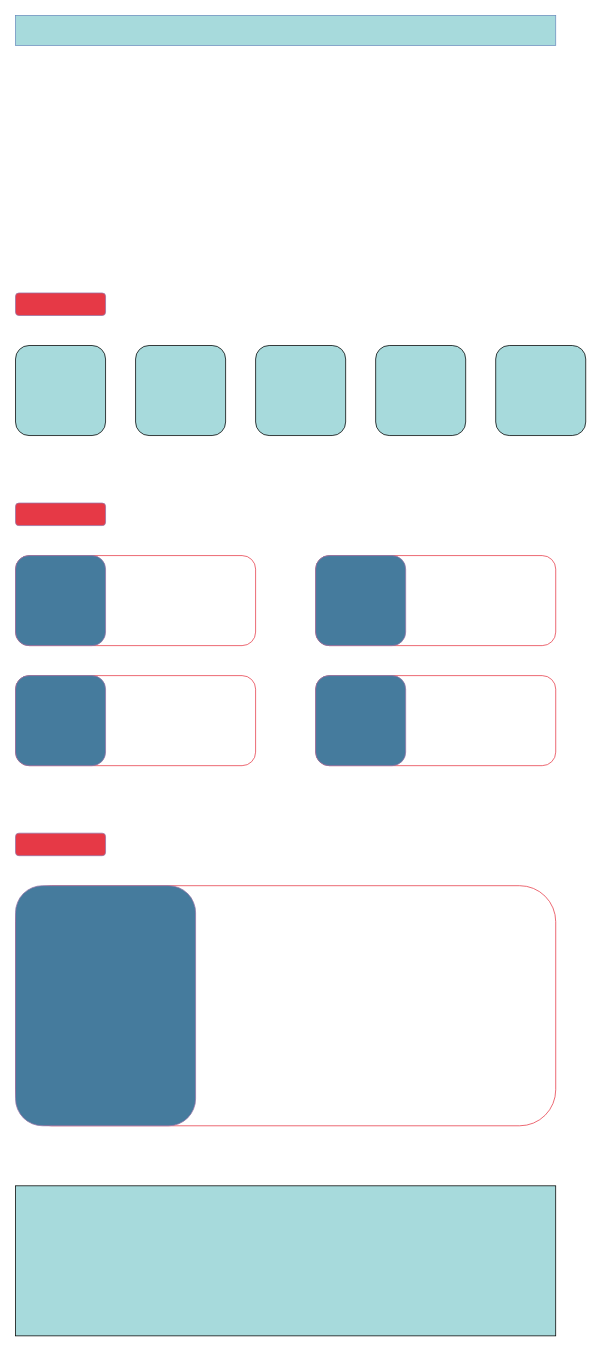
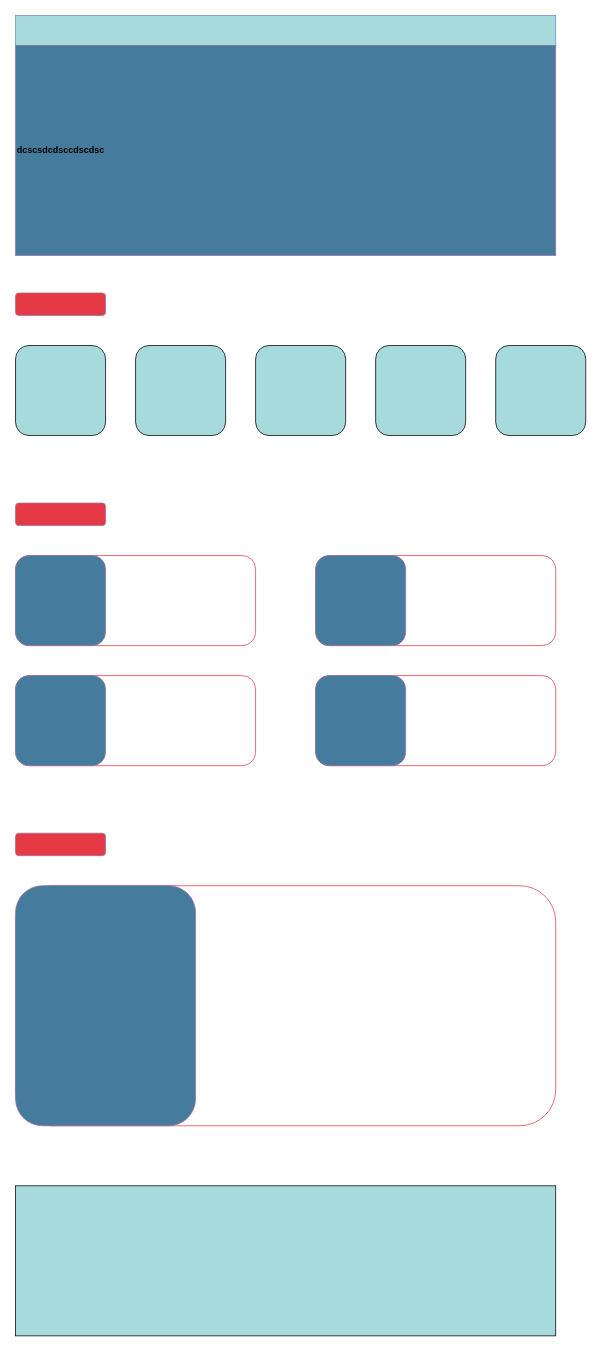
  <mxCell id="0" />
  <mxCell id="1" parent="0" />
  <mxCell id="2" value="" style="rounded=0;whiteSpace=wrap;html=1;fillColor=#a7dadc;strokeColor=#6c8ebf;" vertex="1" parent="1"><mxGeometry x="20" y="20" width="720" height="40" as="geometry" /></mxCell>
  <mxCell id="3" value="" style="rounded=1;whiteSpace=wrap;html=1;fillColor=#A7DADC;strokeColor=default;" vertex="1" parent="1"><mxGeometry x="20" y="460" width="120" height="120" as="geometry" /></mxCell>
  <mxCell id="4" value="" style="rounded=1;whiteSpace=wrap;html=1;fillColor=#A7DADC;" vertex="1" parent="1"><mxGeometry x="340" y="460" width="120" height="120" as="geometry" /></mxCell>
  <mxCell id="5" value="" style="rounded=1;whiteSpace=wrap;html=1;fillColor=#A7DADC;" vertex="1" parent="1"><mxGeometry x="180" y="460" width="120" height="120" as="geometry" /></mxCell>
+ <mxCell id="6" value="&lt;b style=&quot;&quot;&gt;dcscsdcdsccdscdsc&lt;/b&gt;" style="text;html=1;strokeColor=#9673A6;fillColor=#457b9d;align=left;verticalAlign=middle;whiteSpace=wrap;rounded=0;labelBackgroundColor=none;labelBorderColor=none;" vertex="1" parent="1"><mxGeometry x="20" y="60" width="720" height="280" as="geometry" /></mxCell>
  <mxCell id="7" value="" style="rounded=1;whiteSpace=wrap;html=1;strokeColor=#E63946;" vertex="1" parent="1"><mxGeometry x="20" y="740" width="320" height="120" as="geometry" /></mxCell>
  <mxCell id="8" value="" style="rounded=1;whiteSpace=wrap;html=1;strokeColor=#E63946;" vertex="1" parent="1"><mxGeometry x="420" y="740" width="320" height="120" as="geometry" /></mxCell>
  <mxCell id="9" value="" style="rounded=1;whiteSpace=wrap;html=1;strokeColor=#E63946;" vertex="1" parent="1"><mxGeometry x="420" y="900" width="320" height="120" as="geometry" /></mxCell>
  <mxCell id="10" value="" style="rounded=1;whiteSpace=wrap;html=1;strokeColor=#E63946;" vertex="1" parent="1"><mxGeometry x="20" y="900" width="320" height="120" as="geometry" /></mxCell>
  <mxCell id="11" value="" style="rounded=0;whiteSpace=wrap;html=1;labelBackgroundColor=#999999;fontSize=20;strokeColor=#000000;fillColor=#A7DADC;" vertex="1" parent="1"><mxGeometry x="20" y="1580" width="720" height="200" as="geometry" /></mxCell>
  <mxCell id="12" value="" style="rounded=1;whiteSpace=wrap;html=1;fillColor=#A7DADC;" vertex="1" parent="1"><mxGeometry x="500" y="460" width="120" height="120" as="geometry" /></mxCell>
  <mxCell id="13" value="" style="rounded=1;whiteSpace=wrap;html=1;fillColor=#A7DADC;" vertex="1" parent="1"><mxGeometry x="660" y="460" width="120" height="120" as="geometry" /></mxCell>
  <mxCell id="14" value="" style="rounded=1;whiteSpace=wrap;html=1;labelBackgroundColor=#999999;fontSize=20;strokeColor=#9673A6;fillColor=#457b9d;" vertex="1" parent="1"><mxGeometry x="20" y="740" width="120" height="120" as="geometry" /></mxCell>
  <mxCell id="15" value="" style="rounded=1;whiteSpace=wrap;html=1;labelBackgroundColor=#999999;fontSize=20;strokeColor=#9673A6;fillColor=#457b9d;" vertex="1" parent="1"><mxGeometry x="20" y="900" width="120" height="120" as="geometry" /></mxCell>
  <mxCell id="16" value="" style="rounded=1;whiteSpace=wrap;html=1;labelBackgroundColor=#999999;fontSize=20;strokeColor=#9673A6;fillColor=#457b9d;" vertex="1" parent="1"><mxGeometry x="420" y="740" width="120" height="120" as="geometry" /></mxCell>
  <mxCell id="17" value="" style="rounded=1;whiteSpace=wrap;html=1;labelBackgroundColor=#999999;fontSize=20;strokeColor=#9673A6;fillColor=#457b9d;" vertex="1" parent="1"><mxGeometry x="420" y="900" width="120" height="120" as="geometry" /></mxCell>
  <mxCell id="18" value="" style="rounded=1;whiteSpace=wrap;html=1;labelBackgroundColor=#999999;fontSize=20;strokeColor=#9673A6;fillColor=#e63946;" vertex="1" parent="1"><mxGeometry x="20" y="390" width="120" height="30" as="geometry" /></mxCell>
  <mxCell id="19" value="" style="rounded=1;whiteSpace=wrap;html=1;labelBackgroundColor=#999999;fontSize=20;strokeColor=#9673A6;fillColor=#e63946;" vertex="1" parent="1"><mxGeometry x="20" y="670" width="120" height="30" as="geometry" /></mxCell>
  <mxCell id="20" value="" style="rounded=1;whiteSpace=wrap;html=1;labelBackgroundColor=#999999;fontSize=20;strokeColor=#9673A6;fillColor=#e63946;" vertex="1" parent="1"><mxGeometry x="20" y="1110" width="120" height="30" as="geometry" /></mxCell>
  <mxCell id="21" value="" style="rounded=1;whiteSpace=wrap;html=1;strokeColor=#E63946;" vertex="1" parent="1"><mxGeometry x="20" y="1180" width="720" height="320" as="geometry" /></mxCell>
  <mxCell id="22" value="" style="rounded=1;whiteSpace=wrap;html=1;labelBackgroundColor=#999999;fontSize=20;strokeColor=#9673A6;fillColor=#457b9d;" vertex="1" parent="1"><mxGeometry x="20" y="1180" width="240" height="320" as="geometry" /></mxCell>
